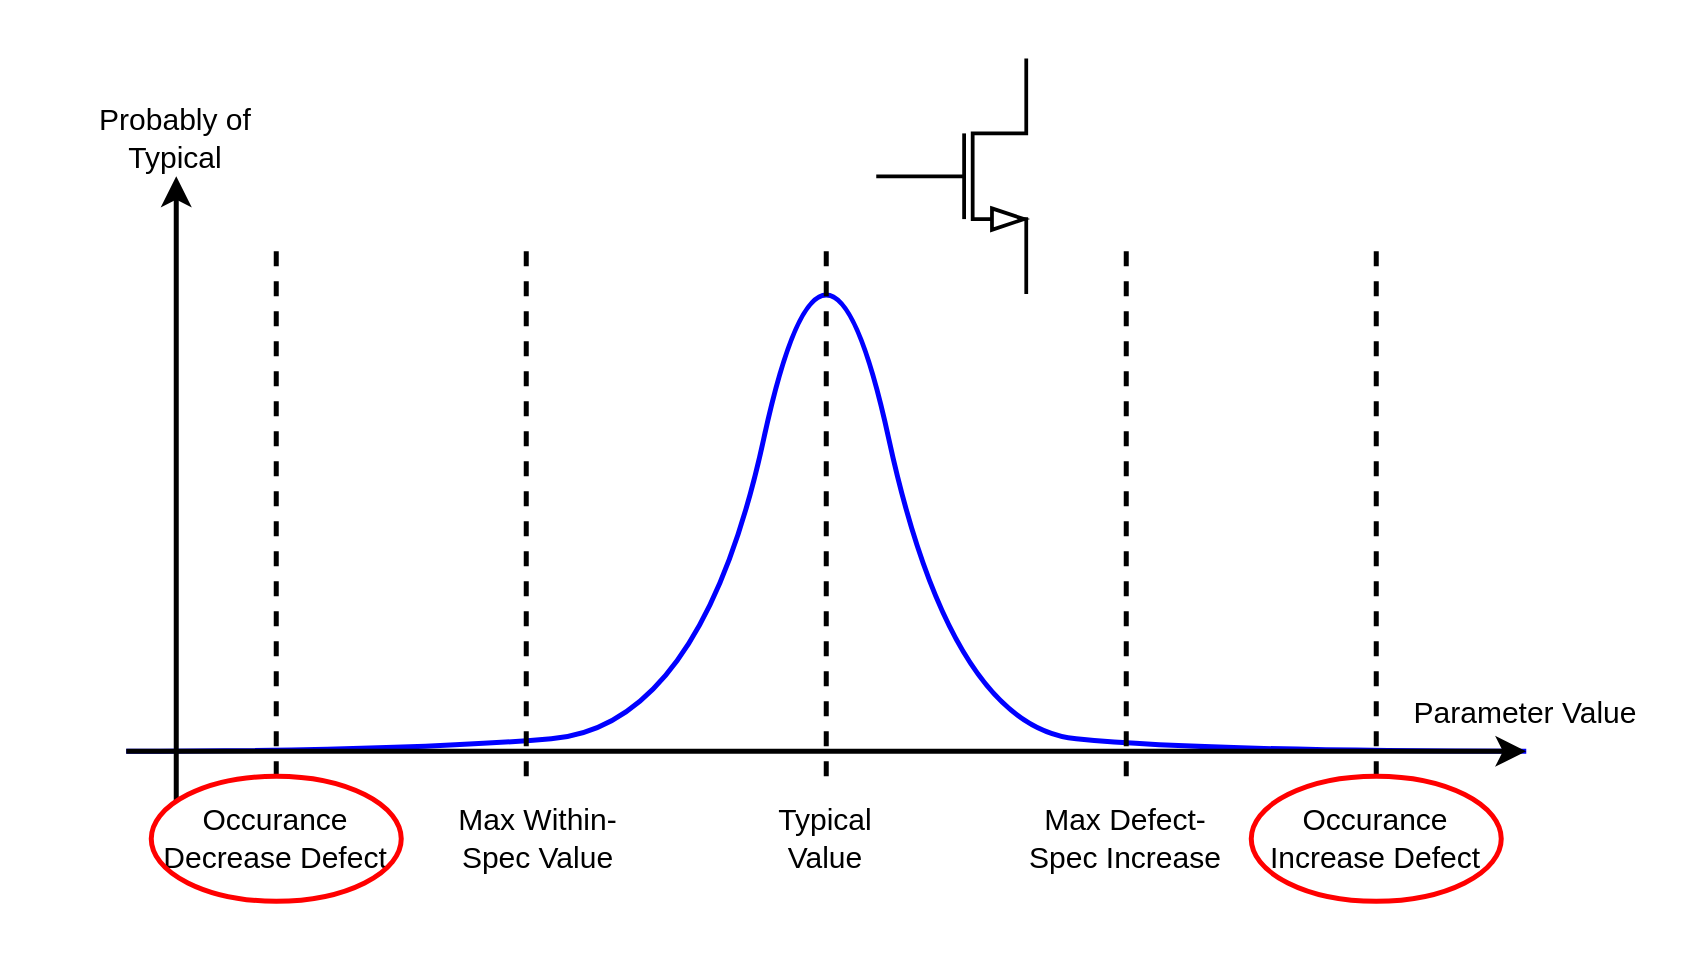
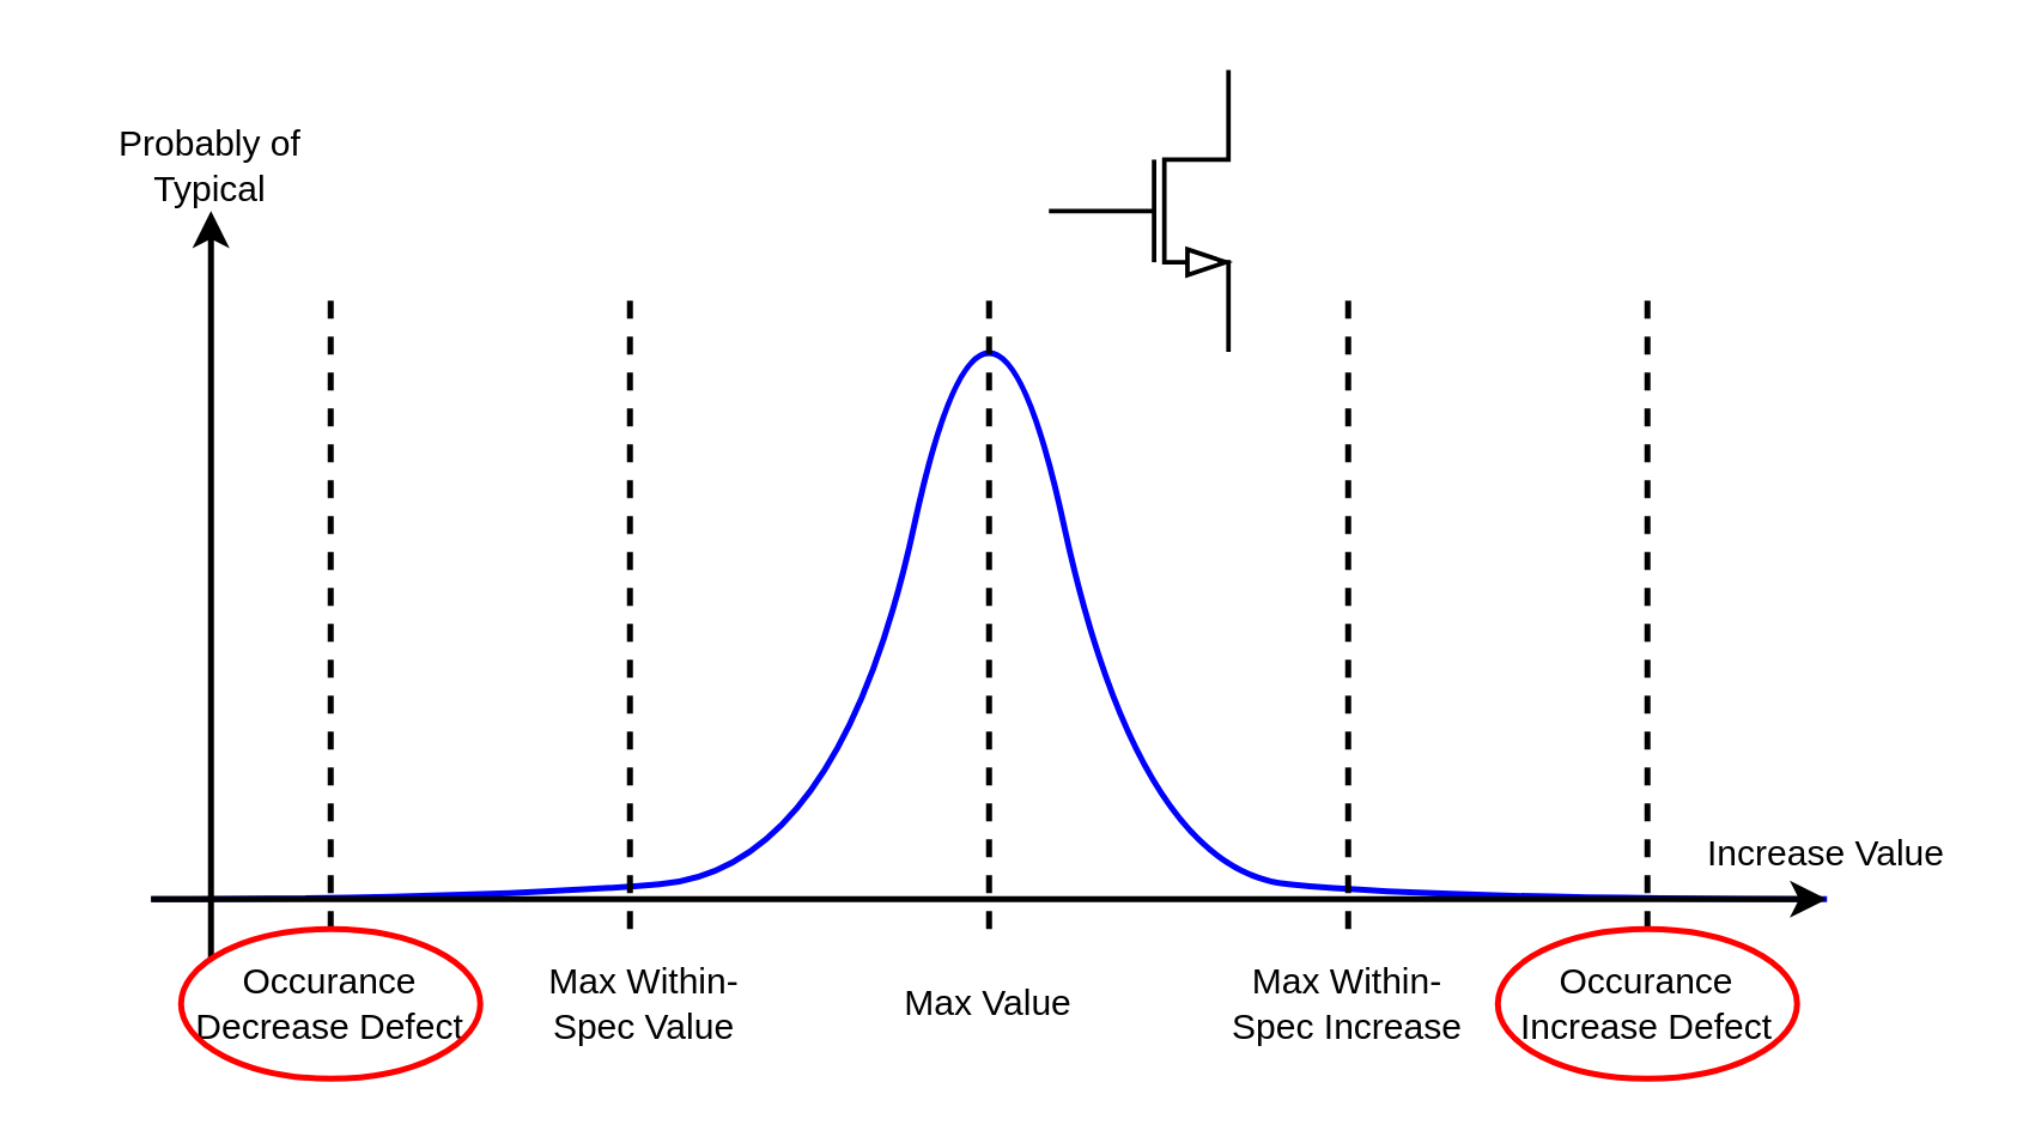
  <mxCell id="0" />
  <mxCell id="1" parent="0" />
  <mxCell id="2" value="" style="verticalLabelPosition=bottom;shadow=0;dashed=0;align=center;html=1;verticalAlign=top;shape=mxgraph.electrical.transistors.nmos;pointerEvents=1;strokeWidth=1.5;" vertex="1" parent="1"><mxGeometry x="350" y="20" width="60" height="100" as="geometry" /></mxCell>
  <mxCell id="3" value="" style="curved=1;endArrow=none;html=1;rounded=0;startFill=0;strokeColor=#0000FF;strokeWidth=2;" edge="1" parent="1"><mxGeometry width="50" height="50" relative="1" as="geometry"><mxPoint x="50" y="300" as="sourcePoint" /><mxPoint x="610" y="300" as="targetPoint" /><Array as="points"><mxPoint x="160" y="300" /><mxPoint x="280" y="290" /><mxPoint x="330" y="60" /><mxPoint x="380" y="290" /><mxPoint x="480" y="300" /></Array></mxGeometry></mxCell>
  <mxCell id="4" value="" style="endArrow=none;html=1;rounded=0;dashed=1;strokeWidth=2;" edge="1" parent="1"><mxGeometry width="50" height="50" relative="1" as="geometry"><mxPoint x="210" y="310" as="sourcePoint" /><mxPoint x="210" y="100" as="targetPoint" /></mxGeometry></mxCell>
  <mxCell id="5" value="" style="endArrow=none;html=1;rounded=0;dashed=1;strokeWidth=2;" edge="1" parent="1"><mxGeometry width="50" height="50" relative="1" as="geometry"><mxPoint x="450" y="310" as="sourcePoint" /><mxPoint x="450" y="100" as="targetPoint" /></mxGeometry></mxCell>
  <mxCell id="6" value="" style="endArrow=none;html=1;rounded=0;dashed=1;strokeWidth=2;" edge="1" parent="1"><mxGeometry width="50" height="50" relative="1" as="geometry"><mxPoint x="110" y="310" as="sourcePoint" /><mxPoint x="110" y="100" as="targetPoint" /></mxGeometry></mxCell>
  <mxCell id="7" value="" style="endArrow=none;html=1;rounded=0;dashed=1;strokeWidth=2;" edge="1" parent="1"><mxGeometry width="50" height="50" relative="1" as="geometry"><mxPoint x="550" y="310" as="sourcePoint" /><mxPoint x="550" y="100" as="targetPoint" /></mxGeometry></mxCell>
  <mxCell id="8" value="" style="endArrow=none;html=1;rounded=0;dashed=1;strokeWidth=2;" edge="1" parent="1"><mxGeometry width="50" height="50" relative="1" as="geometry"><mxPoint x="330" y="310" as="sourcePoint" /><mxPoint x="330" y="100" as="targetPoint" /></mxGeometry></mxCell>
- <mxCell id="9" value="Typical Value" style="text;html=1;align=center;verticalAlign=middle;whiteSpace=wrap;rounded=0;strokeWidth=2;" vertex="1" parent="1"><mxGeometry x="300" y="320" width="60" height="30" as="geometry" /></mxCell>
- <mxCell id="10" value="Max Defect-Spec Increase" style="text;html=1;align=center;verticalAlign=middle;whiteSpace=wrap;rounded=0;strokeWidth=2;" vertex="1" parent="1"><mxGeometry x="410" y="320" width="80" height="30" as="geometry" /></mxCell>
+ <mxCell id="9" value="Max Value" style="text;html=1;align=center;verticalAlign=middle;whiteSpace=wrap;rounded=0;strokeWidth=2;" vertex="1" parent="1"><mxGeometry x="300" y="320" width="60" height="30" as="geometry" /></mxCell>
+ <mxCell id="10" value="Max Within-Spec Increase" style="text;html=1;align=center;verticalAlign=middle;whiteSpace=wrap;rounded=0;strokeWidth=2;" vertex="1" parent="1"><mxGeometry x="410" y="320" width="80" height="30" as="geometry" /></mxCell>
  <mxCell id="11" value="Max Within-Spec Value" style="text;html=1;align=center;verticalAlign=middle;whiteSpace=wrap;rounded=0;strokeWidth=2;" vertex="1" parent="1"><mxGeometry x="170" y="320" width="90" height="30" as="geometry" /></mxCell>
  <mxCell id="12" value="Occurance Decrease Defect" style="text;html=1;align=center;verticalAlign=middle;whiteSpace=wrap;rounded=0;strokeWidth=2;" vertex="1" parent="1"><mxGeometry x="60" y="320" width="100" height="30" as="geometry" /></mxCell>
  <mxCell id="13" value="Occurance Increase Defect" style="text;html=1;align=center;verticalAlign=middle;whiteSpace=wrap;rounded=0;strokeWidth=2;" vertex="1" parent="1"><mxGeometry x="500" y="320" width="100" height="30" as="geometry" /></mxCell>
  <mxCell id="14" value="" style="endArrow=classic;html=1;rounded=0;strokeWidth=2;" edge="1" parent="1"><mxGeometry width="50" height="50" relative="1" as="geometry"><mxPoint x="50" y="300" as="sourcePoint" /><mxPoint x="610" y="300" as="targetPoint" /></mxGeometry></mxCell>
- <mxCell id="15" value="Parameter Value" style="text;html=1;align=center;verticalAlign=middle;whiteSpace=wrap;rounded=0;strokeWidth=2;" vertex="1" parent="1"><mxGeometry x="560" y="270" width="100" height="30" as="geometry" /></mxCell>
+ <mxCell id="15" value="Increase Value" style="text;html=1;align=center;verticalAlign=middle;whiteSpace=wrap;rounded=0;strokeWidth=2;" vertex="1" parent="1"><mxGeometry x="560" y="270" width="100" height="30" as="geometry" /></mxCell>
  <mxCell id="16" value="" style="endArrow=classic;html=1;rounded=0;strokeWidth=2;" edge="1" parent="1"><mxGeometry width="50" height="50" relative="1" as="geometry"><mxPoint x="70" y="320" as="sourcePoint" /><mxPoint x="70" y="70" as="targetPoint" /></mxGeometry></mxCell>
  <mxCell id="17" value="Probably of Typical" style="text;html=1;align=center;verticalAlign=middle;whiteSpace=wrap;rounded=0;strokeWidth=2;" vertex="1" parent="1"><mxGeometry x="20" y="40" width="100" height="30" as="geometry" /></mxCell>
  <mxCell id="18" value="" style="ellipse;whiteSpace=wrap;html=1;fillColor=none;strokeColor=#FF0000;strokeWidth=2;" vertex="1" parent="1"><mxGeometry x="60" y="310" width="100" height="50" as="geometry" /></mxCell>
  <mxCell id="19" value="" style="ellipse;whiteSpace=wrap;html=1;fillColor=none;strokeColor=#FF0000;strokeWidth=2;" vertex="1" parent="1"><mxGeometry x="500" y="310" width="100" height="50" as="geometry" /></mxCell>
